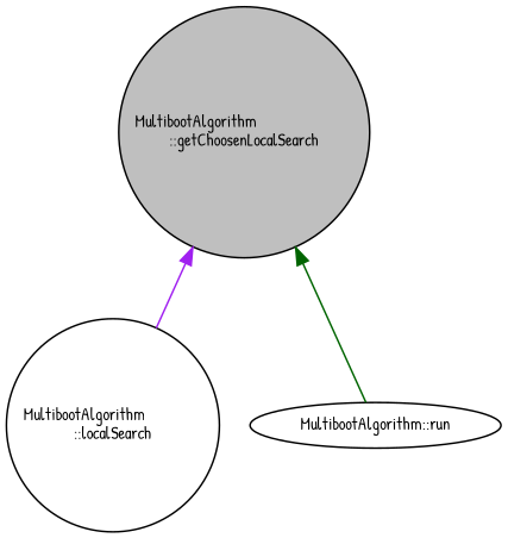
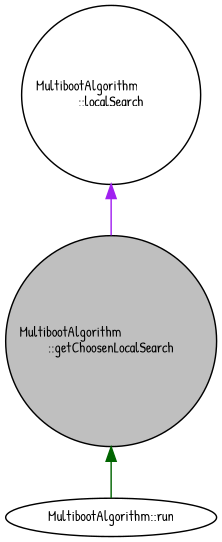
  digraph {
    fontname="Patrick Hand"
    rankdir=TB
    node [color=black fillcolor=white fontname="Patrick Hand" fontsize=10 shape=circle style=filled]
    edge [dir=back fontname="Patrick Hand" fontsize=10 labelfontname=Helvetica labelfontsize=10 style=solid]
    n1 [fillcolor=grey75 fontcolor=black height=0.2 label="MultibootAlgorithm\l::getChoosenLocalSearch" width=0.4]
    n2 [height=0.2 label="MultibootAlgorithm\l::localSearch" width=0.4]
    n3 [height=0.2 label="MultibootAlgorithm::run" shape=ellipse width=0.4]
-   n1 -> n2 [color=purple]
+   n2 -> n1 [color=purple]
    n1 -> n3 [color=darkgreen]
  }
